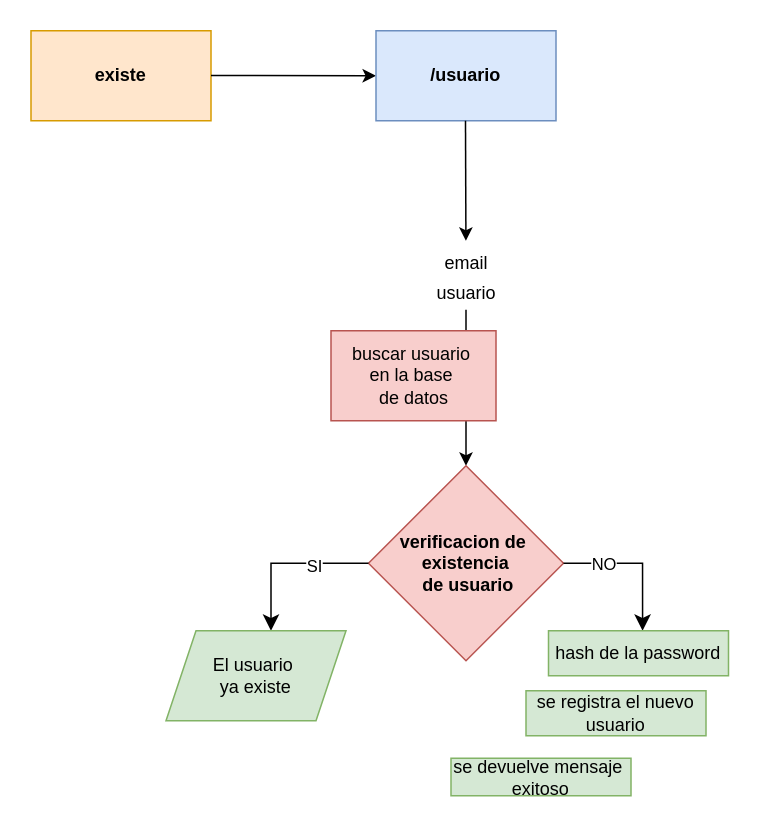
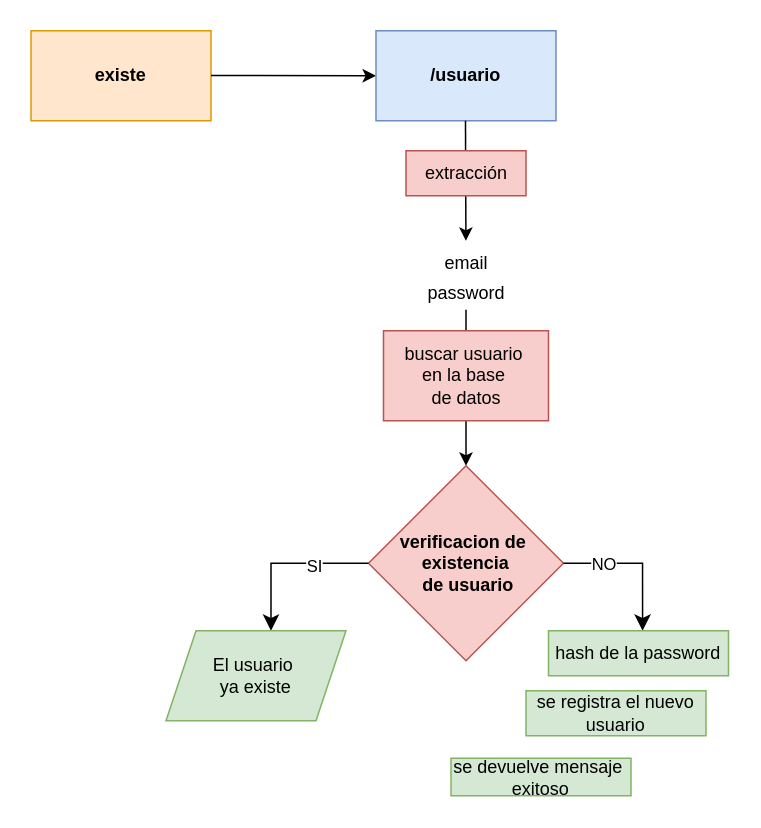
  <mxCell id="0" />
  <mxCell id="1" parent="0" />
  <mxCell id="2" value="&lt;b&gt;existe&lt;/b&gt;" style="rounded=0;whiteSpace=wrap;html=1;fillColor=#ffe6cc;strokeColor=#d79b00;" vertex="1" parent="1"><mxGeometry x="20" y="20" width="120" height="60" as="geometry" /></mxCell>
  <mxCell id="3" value="" style="endArrow=classic;html=1;" edge="1" parent="1"><mxGeometry width="50" height="50" relative="1" as="geometry"><mxPoint x="140" y="49.76" as="sourcePoint" /><mxPoint x="250" y="50" as="targetPoint" /></mxGeometry></mxCell>
  <mxCell id="4" value="/usuario" style="rounded=0;whiteSpace=wrap;html=1;fillColor=#dae8fc;strokeColor=#6c8ebf;fontStyle=1" vertex="1" parent="1"><mxGeometry x="250" y="20" width="120" height="60" as="geometry" /></mxCell>
  <mxCell id="5" value="" style="endArrow=classic;html=1;" edge="1" parent="1" target="6"><mxGeometry width="50" height="50" relative="1" as="geometry"><mxPoint x="309.66" y="80" as="sourcePoint" /><mxPoint x="309.66" y="110" as="targetPoint" /></mxGeometry></mxCell>
  <mxCell id="6" value="email" style="text;html=1;align=center;verticalAlign=middle;resizable=0;points=[];autosize=1;strokeColor=none;fillColor=none;" vertex="1" parent="1"><mxGeometry x="285" y="160" width="50" height="30" as="geometry" /></mxCell>
  <mxCell id="7" value="" style="edgeStyle=none;html=1;entryX=0.5;entryY=0;entryDx=0;entryDy=0;" edge="1" parent="1" target="10"><mxGeometry relative="1" as="geometry"><mxPoint x="310" y="206" as="sourcePoint" /><mxPoint x="310" y="240" as="targetPoint" /></mxGeometry></mxCell>
- <mxCell id="8" value="usuario" style="text;html=1;align=center;verticalAlign=middle;resizable=0;points=[];autosize=1;strokeColor=none;fillColor=none;" vertex="1" parent="1"><mxGeometry x="275" y="180" width="70" height="30" as="geometry" /></mxCell>
+ <mxCell id="8" value="password" style="text;html=1;align=center;verticalAlign=middle;resizable=0;points=[];autosize=1;strokeColor=none;fillColor=none;" vertex="1" parent="1"><mxGeometry x="275" y="180" width="70" height="30" as="geometry" /></mxCell>
+ <mxCell id="9" value="extracción" style="text;html=1;align=center;verticalAlign=middle;resizable=0;points=[];autosize=1;strokeColor=#b85450;fillColor=#f8cecc;fillStyle=solid;" vertex="1" parent="1"><mxGeometry x="270" y="100" width="80" height="30" as="geometry" /></mxCell>
  <mxCell id="10" value="&lt;span style=&quot;color: rgb(0, 0, 0);&quot;&gt;&lt;b&gt;verificacion de&amp;nbsp;&lt;/b&gt;&lt;/span&gt;&lt;div&gt;&lt;span style=&quot;color: rgb(0, 0, 0);&quot;&gt;&lt;b&gt;existencia&lt;/b&gt;&lt;/span&gt;&lt;div&gt;&lt;span style=&quot;color: rgb(0, 0, 0);&quot;&gt;&lt;b&gt;&amp;nbsp;de usuario&lt;/b&gt;&lt;/span&gt;&lt;/div&gt;&lt;/div&gt;" style="rhombus;whiteSpace=wrap;html=1;fillColor=#f8cecc;strokeColor=#b85450;" vertex="1" parent="1"><mxGeometry x="245" y="310" width="130" height="130" as="geometry" /></mxCell>
- <mxCell id="11" value="&lt;font style=&quot;color: rgb(0, 0, 0);&quot;&gt;buscar usuario&amp;nbsp;&lt;/font&gt;&lt;div&gt;&lt;font style=&quot;color: rgb(0, 0, 0);&quot;&gt;en la base&amp;nbsp;&lt;/font&gt;&lt;/div&gt;&lt;div&gt;&lt;font style=&quot;color: rgb(0, 0, 0);&quot;&gt;de datos&lt;/font&gt;&lt;/div&gt;" style="text;html=1;align=center;verticalAlign=middle;resizable=0;points=[];autosize=1;strokeColor=#b85450;fillColor=#f8cecc;" vertex="1" parent="1"><mxGeometry x="220" y="220" width="110" height="60" as="geometry" /></mxCell>
+ <mxCell id="11" value="&lt;font style=&quot;color: rgb(0, 0, 0);&quot;&gt;buscar usuario&amp;nbsp;&lt;/font&gt;&lt;div&gt;&lt;font style=&quot;color: rgb(0, 0, 0);&quot;&gt;en la base&amp;nbsp;&lt;/font&gt;&lt;/div&gt;&lt;div&gt;&lt;font style=&quot;color: rgb(0, 0, 0);&quot;&gt;de datos&lt;/font&gt;&lt;/div&gt;" style="text;html=1;align=center;verticalAlign=middle;resizable=0;points=[];autosize=1;strokeColor=#b85450;fillColor=#f8cecc;" vertex="1" parent="1"><mxGeometry x="255" y="220" width="110" height="60" as="geometry" /></mxCell>
  <mxCell id="12" value="" style="edgeStyle=segmentEdgeStyle;endArrow=classic;html=1;curved=0;rounded=0;endSize=8;startSize=8;exitX=0;exitY=0.5;exitDx=0;exitDy=0;" edge="1" parent="1" source="10"><mxGeometry width="50" height="50" relative="1" as="geometry"><mxPoint x="245" y="380" as="sourcePoint" /><mxPoint x="180" y="420" as="targetPoint" /><Array as="points"><mxPoint x="180" y="375" /></Array></mxGeometry></mxCell>
  <mxCell id="13" value="SI" style="edgeLabel;html=1;align=center;verticalAlign=middle;resizable=0;points=[];" vertex="1" connectable="0" parent="12"><mxGeometry x="-0.333" y="1" relative="1" as="geometry"><mxPoint as="offset" /></mxGeometry></mxCell>
  <mxCell id="14" value="" style="edgeStyle=segmentEdgeStyle;endArrow=classic;html=1;curved=0;rounded=0;endSize=8;startSize=8;exitX=1;exitY=0.5;exitDx=0;exitDy=0;" edge="1" parent="1" source="10"><mxGeometry width="50" height="50" relative="1" as="geometry"><mxPoint x="390" y="374.61" as="sourcePoint" /><mxPoint x="427.73" y="420" as="targetPoint" /><Array as="points"><mxPoint x="428" y="375" /></Array></mxGeometry></mxCell>
  <mxCell id="15" value="NO" style="edgeLabel;html=1;align=center;verticalAlign=middle;resizable=0;points=[];" vertex="1" connectable="0" parent="14"><mxGeometry x="-0.464" relative="1" as="geometry"><mxPoint as="offset" /></mxGeometry></mxCell>
  <mxCell id="16" value="hash de la password" style="rounded=0;whiteSpace=wrap;html=1;fillColor=#d5e8d4;strokeColor=#82b366;" vertex="1" parent="1"><mxGeometry x="365" y="420" width="120" height="30" as="geometry" /></mxCell>
  <mxCell id="17" value="El usuario&amp;nbsp;&lt;div&gt;ya existe&lt;/div&gt;" style="shape=parallelogram;perimeter=parallelogramPerimeter;whiteSpace=wrap;html=1;fixedSize=1;fillColor=#d5e8d4;strokeColor=#82b366;" vertex="1" parent="1"><mxGeometry x="110" y="420" width="120" height="60" as="geometry" /></mxCell>
  <mxCell id="18" value="se registra el nuevo usuario" style="rounded=0;whiteSpace=wrap;html=1;fillColor=#d5e8d4;strokeColor=#82b366;" vertex="1" parent="1"><mxGeometry x="350" y="460" width="120" height="30" as="geometry" /></mxCell>
  <mxCell id="19" value="se devuelve mensaje&amp;nbsp;&lt;div&gt;exitoso&lt;/div&gt;" style="rounded=0;whiteSpace=wrap;html=1;spacingTop=0;spacing=2;fillColor=#d5e8d4;strokeColor=#82b366;" vertex="1" parent="1"><mxGeometry x="300" y="505" width="120" height="25" as="geometry" /></mxCell>
